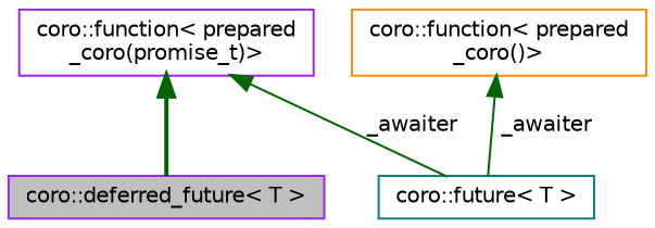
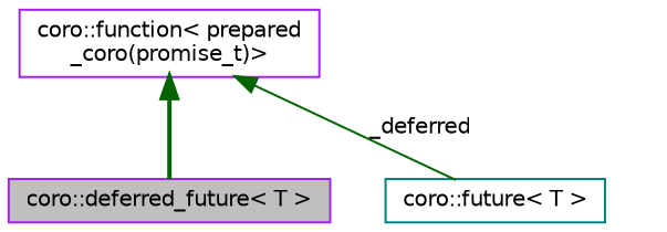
  digraph {
    node [color=purple fillcolor=white fontname=Helvetica fontsize=10 shape=record style=filled]
    edge [color=darkgreen dir=back fontname=Helvetica fontsize=10 labelfontname=Helvetica labelfontsize=10 style=solid]
    n1 [fillcolor=grey75 fontcolor=black height=0.2 label="coro::deferred_future\< T \>" width=0.4]
    n2 [color=teal height=0.2 label="coro::future\< T \>" width=0.4]
    n3 [height=0.2 label="coro::function\< prepared\l_coro(promise_t)\>" width=0.4]
-   n4 [color=darkorange height=0.2 label="coro::function\< prepared\l_coro()\>" width=0.4]
    n3 -> n1 [style=bold]
-   n3 -> n2 [label=" _awaiter"]
-   n4 -> n2 [label=" _awaiter"]
+   n3 -> n2 [label=" _deferred"]
  }
